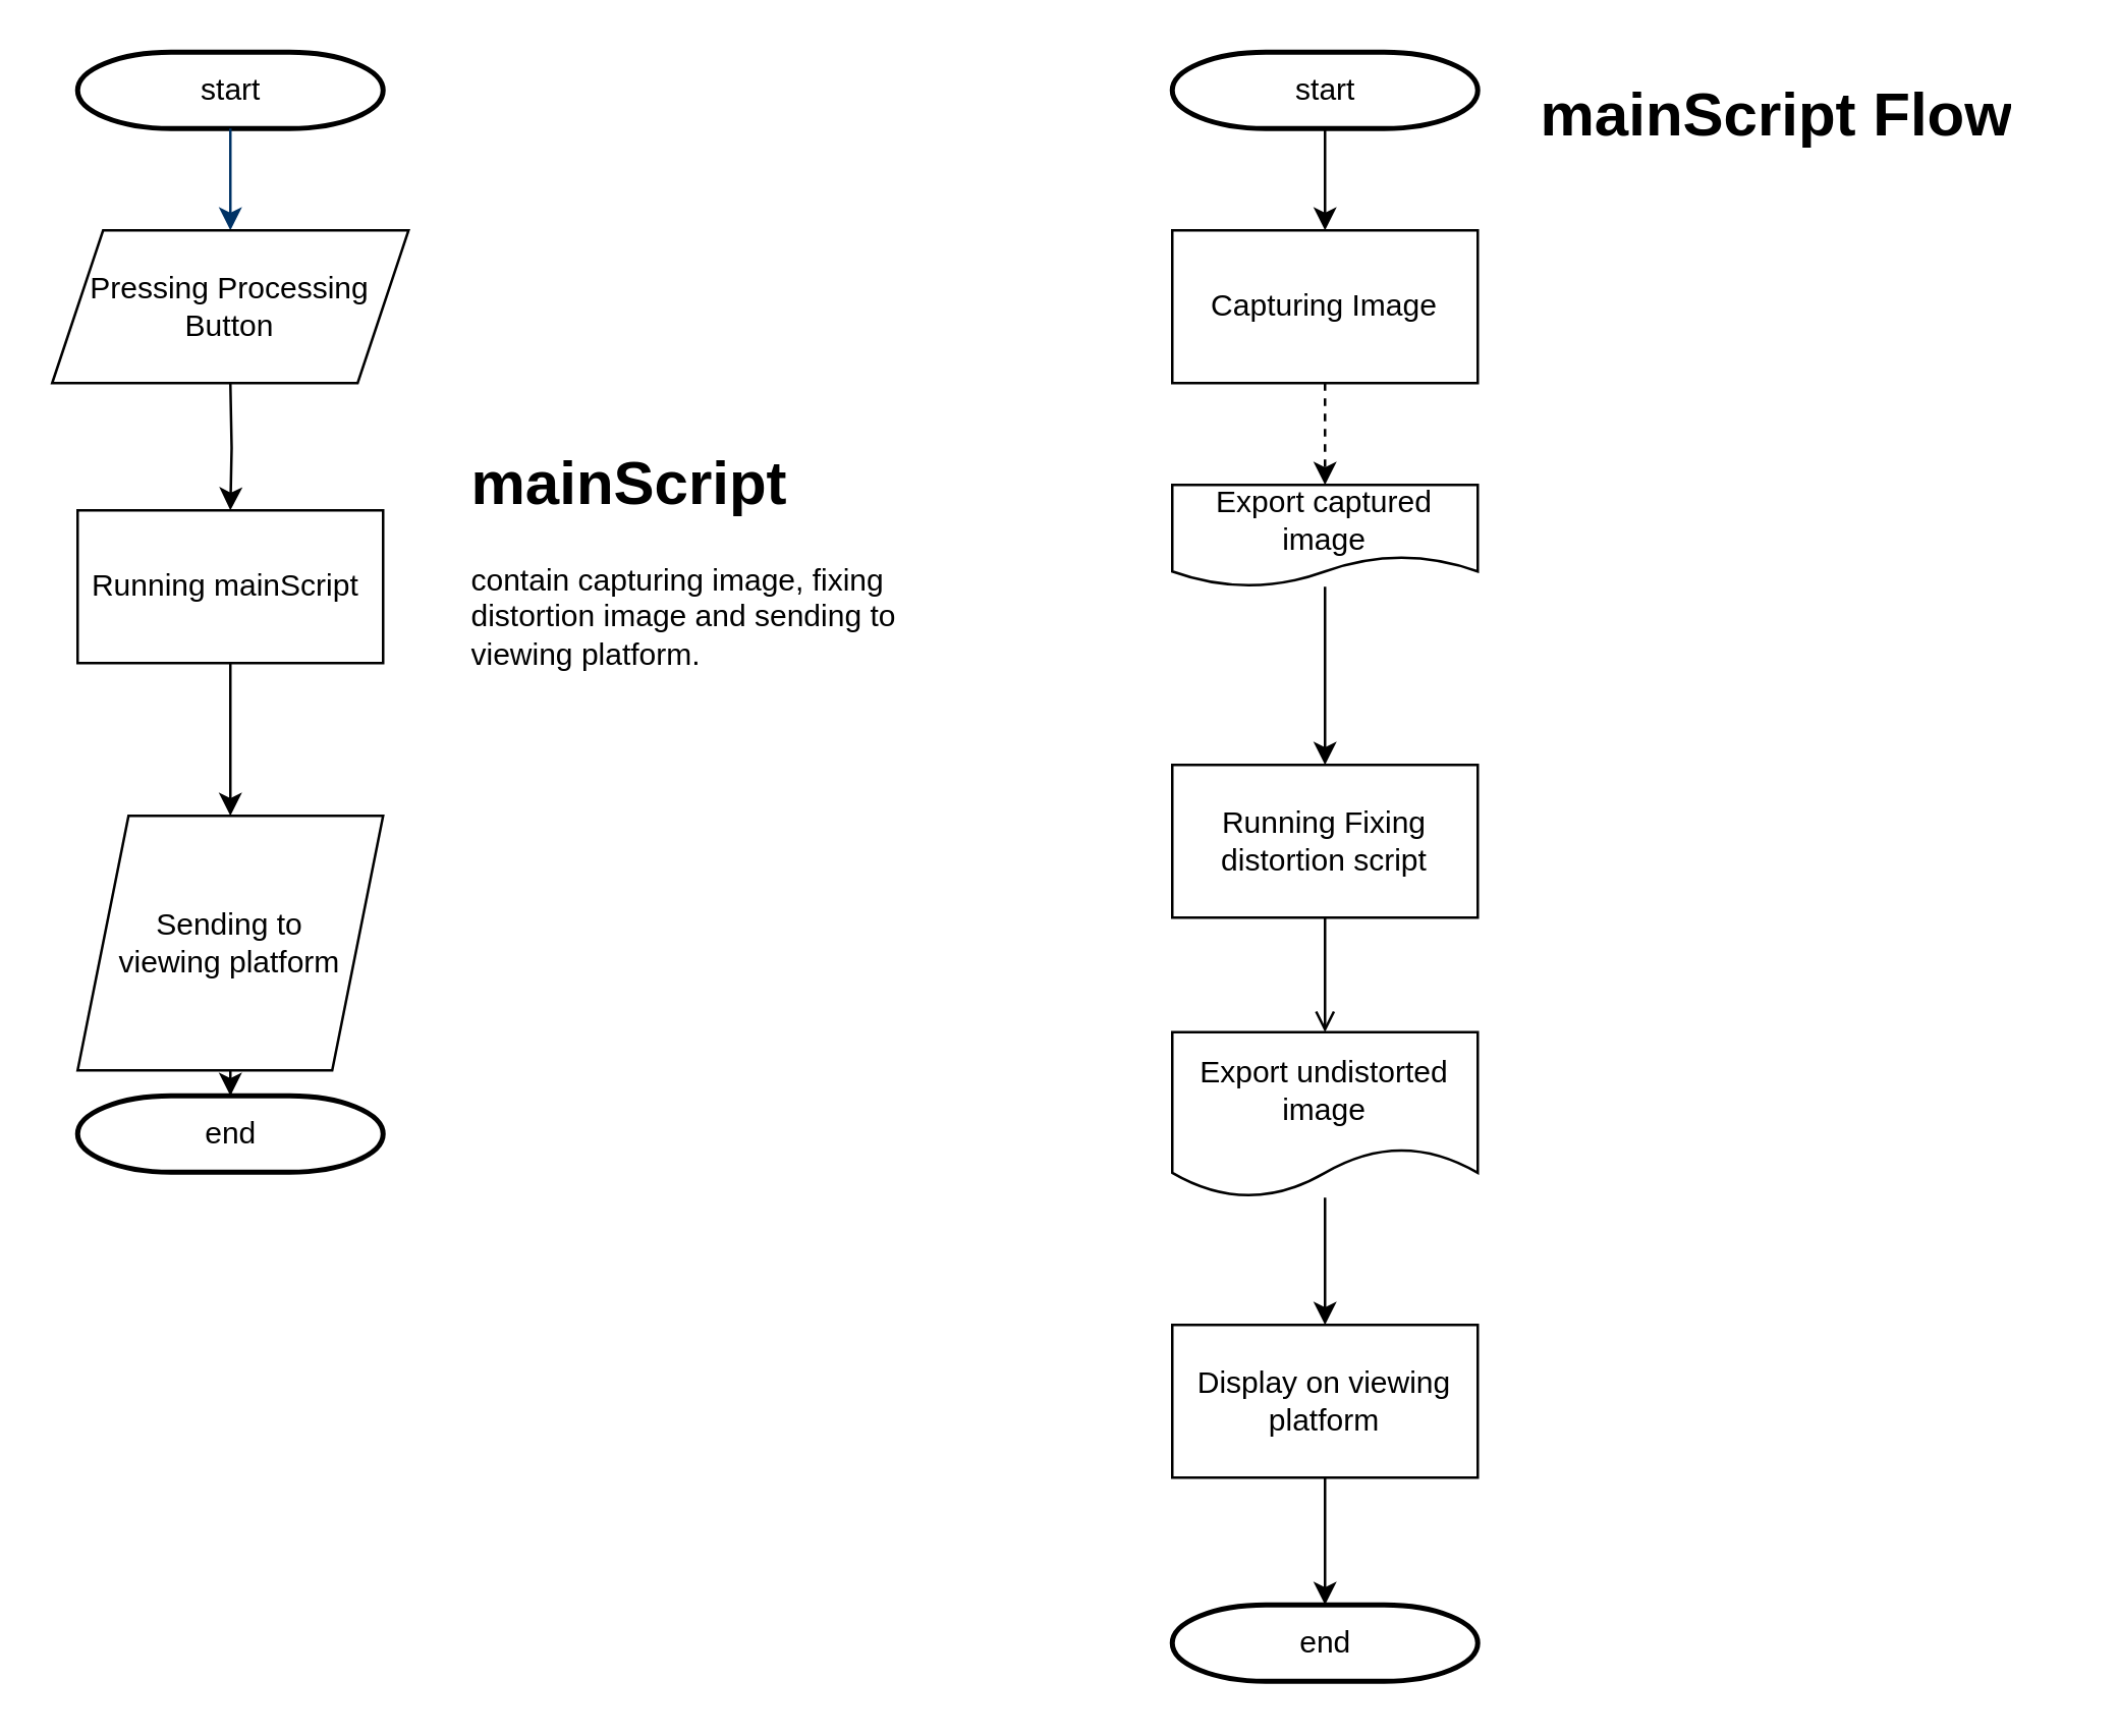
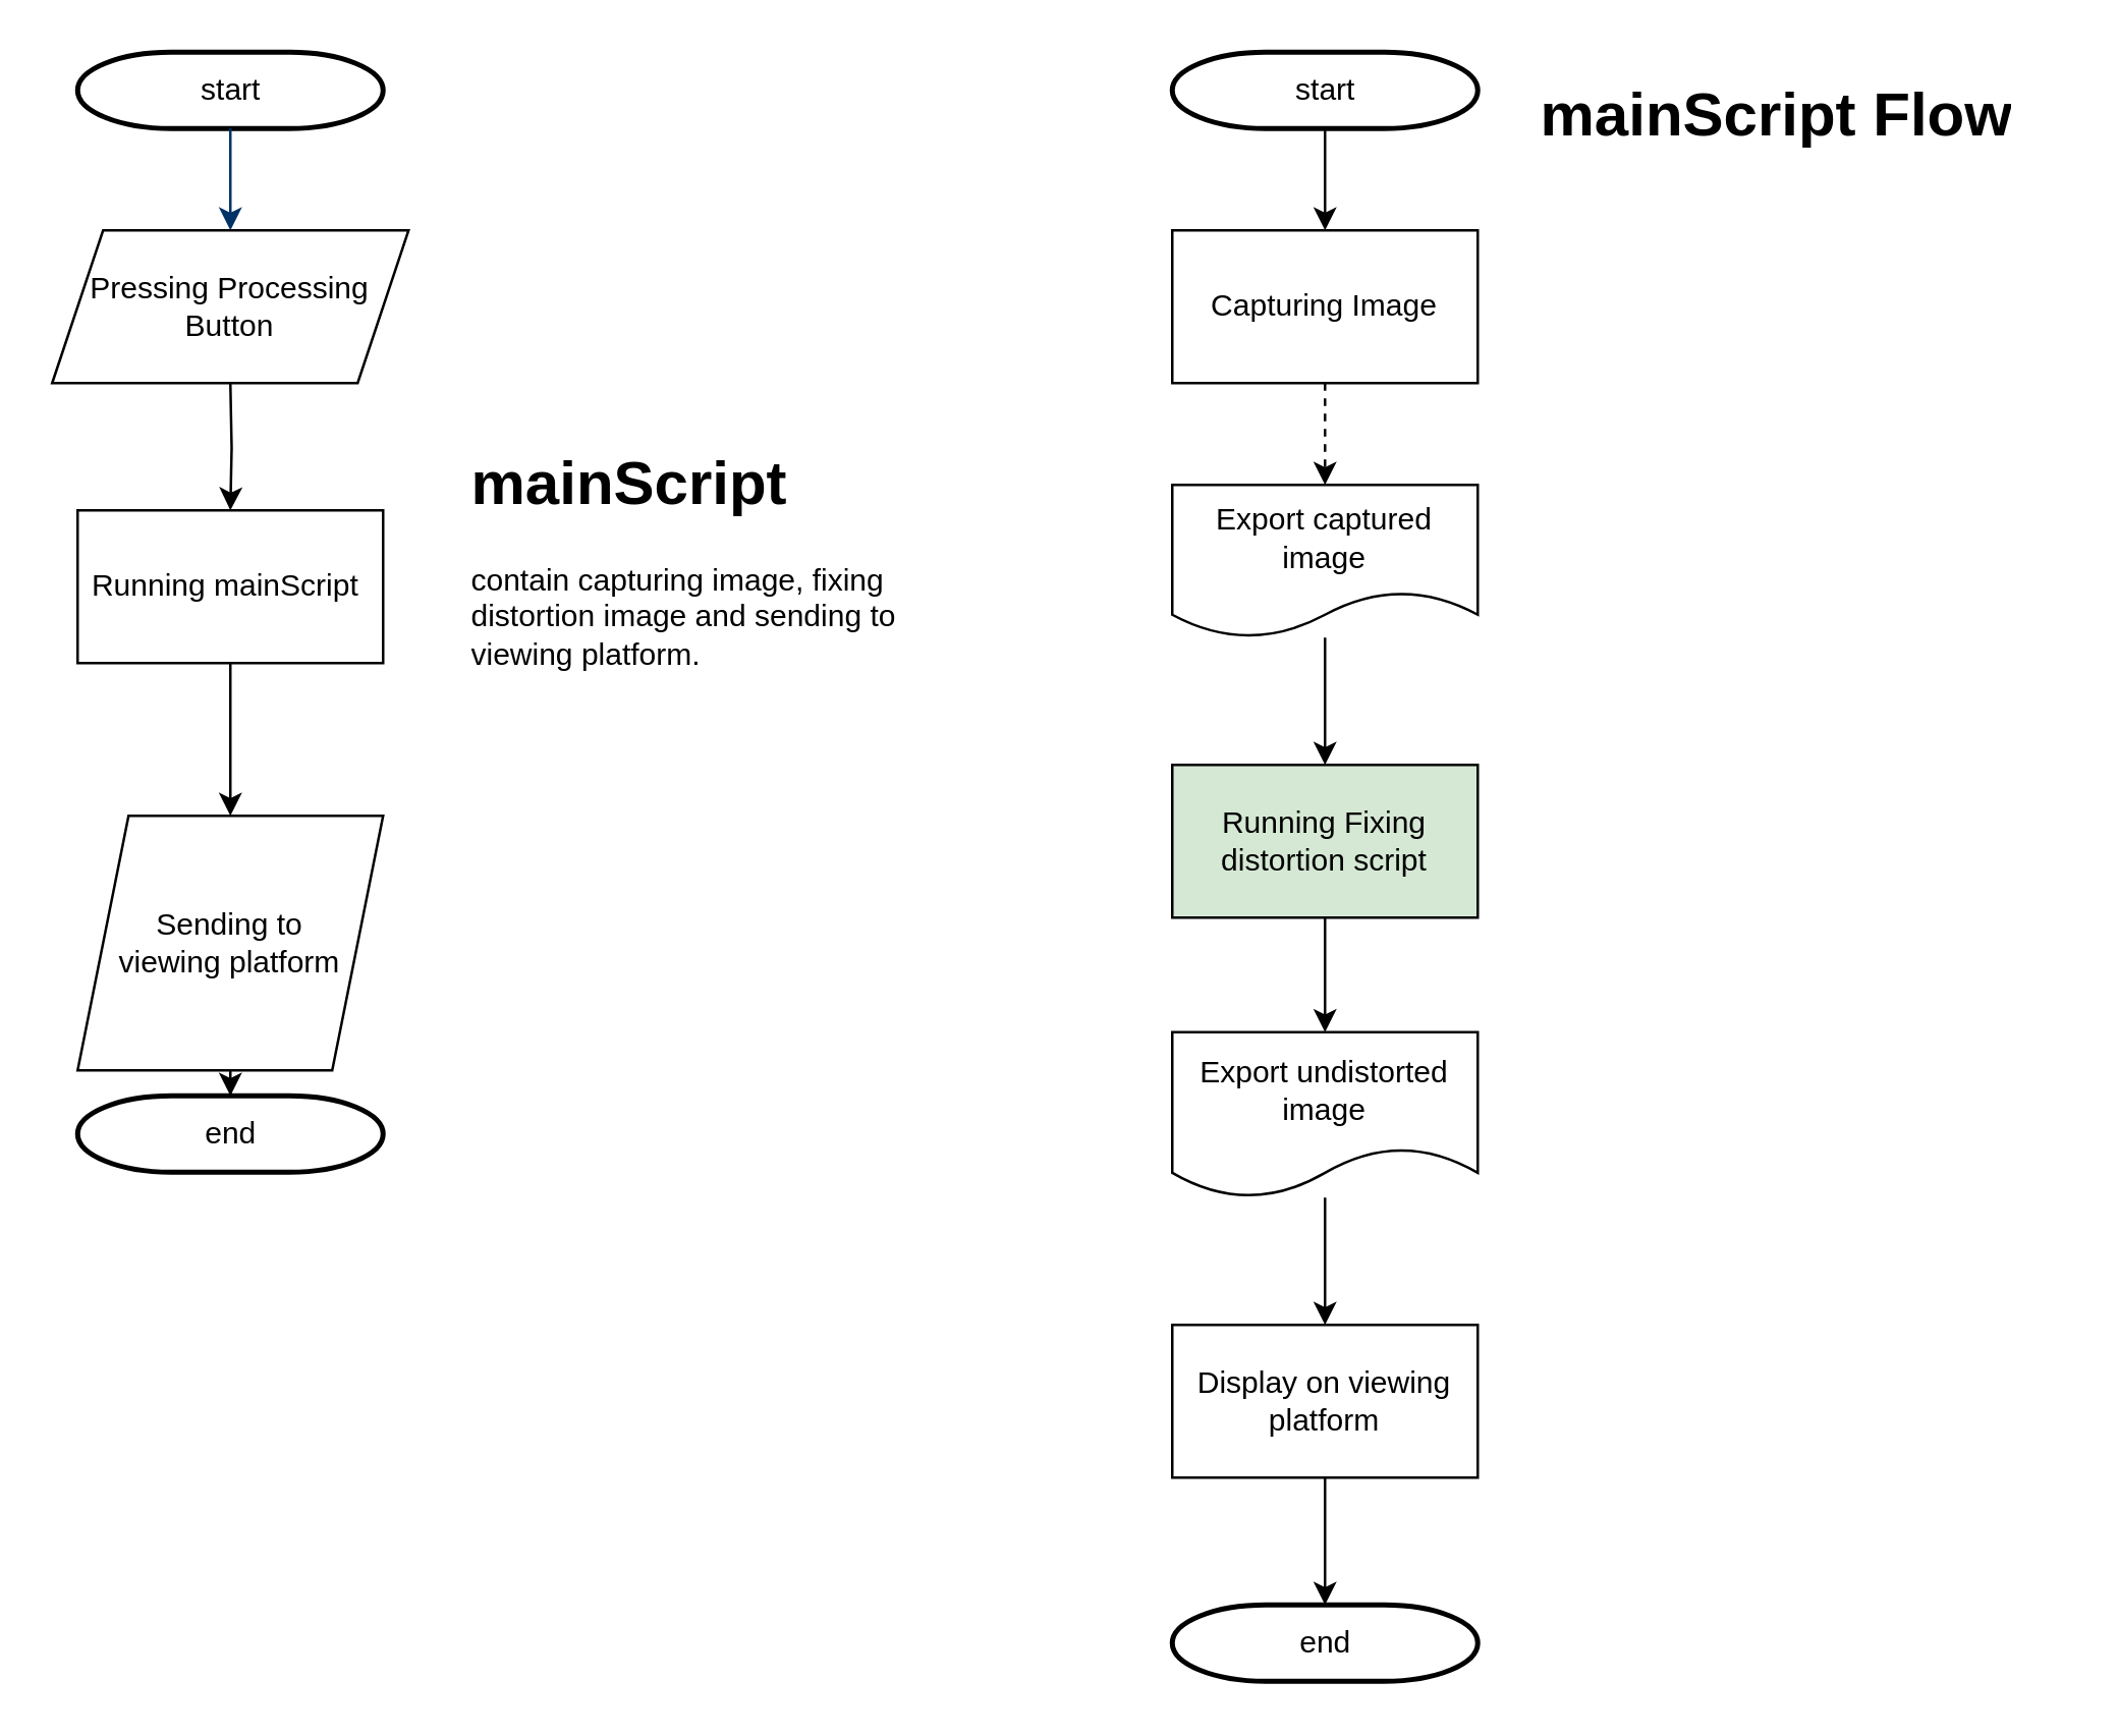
  <mxCell id="0" />
  <mxCell id="1" parent="0" />
  <mxCell id="2" value="start" style="shape=mxgraph.flowchart.terminator;strokeWidth=2;gradientColor=none;gradientDirection=north;fontStyle=0;html=1;" parent="1" vertex="1"><mxGeometry x="30" y="20" width="120" height="30" as="geometry" /></mxCell>
  <mxCell id="3" style="fontStyle=1;strokeColor=#003366;strokeWidth=1;html=1;" parent="1" source="2" edge="1"><mxGeometry relative="1" as="geometry"><mxPoint x="90" y="90" as="targetPoint" /></mxGeometry></mxCell>
  <mxCell id="4" style="edgeStyle=orthogonalEdgeStyle;rounded=0;orthogonalLoop=1;jettySize=auto;html=1;entryX=0.5;entryY=0;entryDx=0;entryDy=0;" edge="1" parent="1" target="6"><mxGeometry relative="1" as="geometry"><mxPoint x="90" y="150" as="sourcePoint" /></mxGeometry></mxCell>
  <mxCell id="5" style="edgeStyle=orthogonalEdgeStyle;rounded=0;orthogonalLoop=1;jettySize=auto;html=1;" edge="1" parent="1" source="6" target="10"><mxGeometry relative="1" as="geometry"><mxPoint x="90" y="320" as="targetPoint" /></mxGeometry></mxCell>
  <mxCell id="6" value="Running mainScript&amp;nbsp;" style="rounded=0;whiteSpace=wrap;html=1;" vertex="1" parent="1"><mxGeometry x="30" y="200" width="120" height="60" as="geometry" /></mxCell>
  <mxCell id="7" value="&lt;h1&gt;mainScript&lt;/h1&gt;&lt;div&gt;contain capturing image, fixing distortion image and sending to viewing platform.&lt;/div&gt;" style="text;html=1;strokeColor=none;fillColor=none;spacing=5;spacingTop=-20;whiteSpace=wrap;overflow=hidden;rounded=0;" vertex="1" parent="1"><mxGeometry x="180" y="170" width="190" height="120" as="geometry" /></mxCell>
  <mxCell id="8" value="&lt;span&gt;Pressing Processing Button&lt;/span&gt;" style="shape=parallelogram;perimeter=parallelogramPerimeter;whiteSpace=wrap;html=1;fixedSize=1;" vertex="1" parent="1"><mxGeometry x="20" y="90" width="140" height="60" as="geometry" /></mxCell>
  <mxCell id="9" style="edgeStyle=orthogonalEdgeStyle;rounded=0;orthogonalLoop=1;jettySize=auto;html=1;exitX=0.5;exitY=1;exitDx=0;exitDy=0;" edge="1" parent="1" source="10" target="11"><mxGeometry relative="1" as="geometry" /></mxCell>
  <mxCell id="10" value="Sending to&lt;br&gt;viewing platform" style="shape=parallelogram;perimeter=parallelogramPerimeter;whiteSpace=wrap;html=1;fixedSize=1;" vertex="1" parent="1"><mxGeometry x="30" y="320" width="120" height="100" as="geometry" /></mxCell>
  <mxCell id="11" value="end" style="shape=mxgraph.flowchart.terminator;strokeWidth=2;gradientColor=none;gradientDirection=north;fontStyle=0;html=1;" vertex="1" parent="1"><mxGeometry x="30" y="430" width="120" height="30" as="geometry" /></mxCell>
  <mxCell id="12" style="edgeStyle=orthogonalEdgeStyle;rounded=0;orthogonalLoop=1;jettySize=auto;html=1;" edge="1" parent="1" source="13" target="15"><mxGeometry relative="1" as="geometry"><mxPoint x="520" y="100" as="targetPoint" /></mxGeometry></mxCell>
  <mxCell id="13" value="start" style="shape=mxgraph.flowchart.terminator;strokeWidth=2;gradientColor=none;gradientDirection=north;fontStyle=0;html=1;" vertex="1" parent="1"><mxGeometry x="460" y="20" width="120" height="30" as="geometry" /></mxCell>
  <mxCell id="14" style="edgeStyle=orthogonalEdgeStyle;rounded=0;orthogonalLoop=1;jettySize=auto;html=1;dashed=1;" edge="1" parent="1" source="15" target="17"><mxGeometry relative="1" as="geometry"><mxPoint x="520" y="200" as="targetPoint" /></mxGeometry></mxCell>
  <mxCell id="15" value="Capturing Image" style="rounded=0;whiteSpace=wrap;html=1;" vertex="1" parent="1"><mxGeometry x="460" y="90" width="120" height="60" as="geometry" /></mxCell>
  <mxCell id="16" style="edgeStyle=orthogonalEdgeStyle;rounded=0;orthogonalLoop=1;jettySize=auto;html=1;" edge="1" parent="1" source="17"><mxGeometry relative="1" as="geometry"><mxPoint x="520" y="300" as="targetPoint" /></mxGeometry></mxCell>
- <mxCell id="17" value="Export captured image" style="shape=document;whiteSpace=wrap;html=1;boundedLbl=1;" vertex="1" parent="1"><mxGeometry x="460" y="190" width="120" height="40" as="geometry" /></mxCell>
- <mxCell id="18" style="edgeStyle=orthogonalEdgeStyle;rounded=0;orthogonalLoop=1;jettySize=auto;html=1;entryX=0.5;entryY=0;entryDx=0;entryDy=0;endArrow=open;" edge="1" parent="1" source="19" target="21"><mxGeometry relative="1" as="geometry"><mxPoint x="520" y="415" as="targetPoint" /></mxGeometry></mxCell>
- <mxCell id="19" value="Running Fixing distortion script" style="rounded=0;whiteSpace=wrap;html=1;" vertex="1" parent="1"><mxGeometry x="460" y="300" width="120" height="60" as="geometry" /></mxCell>
+ <mxCell id="17" value="Export captured image" style="shape=document;whiteSpace=wrap;html=1;boundedLbl=1;" vertex="1" parent="1"><mxGeometry x="460" y="190" width="120" height="60" as="geometry" /></mxCell>
+ <mxCell id="18" style="edgeStyle=orthogonalEdgeStyle;rounded=0;orthogonalLoop=1;jettySize=auto;html=1;entryX=0.5;entryY=0;entryDx=0;entryDy=0;" edge="1" parent="1" source="19" target="21"><mxGeometry relative="1" as="geometry"><mxPoint x="520" y="415" as="targetPoint" /></mxGeometry></mxCell>
+ <mxCell id="19" value="Running Fixing distortion script" style="rounded=0;whiteSpace=wrap;html=1;fillColor=#d5e8d4;" vertex="1" parent="1"><mxGeometry x="460" y="300" width="120" height="60" as="geometry" /></mxCell>
  <mxCell id="20" style="edgeStyle=orthogonalEdgeStyle;rounded=0;orthogonalLoop=1;jettySize=auto;html=1;" edge="1" parent="1" source="21"><mxGeometry relative="1" as="geometry"><mxPoint x="520" y="520" as="targetPoint" /></mxGeometry></mxCell>
  <mxCell id="21" value="Export undistorted image" style="shape=document;whiteSpace=wrap;html=1;boundedLbl=1;" vertex="1" parent="1"><mxGeometry x="460" y="405" width="120" height="65" as="geometry" /></mxCell>
  <mxCell id="22" style="edgeStyle=orthogonalEdgeStyle;rounded=0;orthogonalLoop=1;jettySize=auto;html=1;" edge="1" parent="1" source="23"><mxGeometry relative="1" as="geometry"><mxPoint x="520" y="630" as="targetPoint" /></mxGeometry></mxCell>
  <mxCell id="23" value="Display on viewing platform" style="rounded=0;whiteSpace=wrap;html=1;" vertex="1" parent="1"><mxGeometry x="460" y="520" width="120" height="60" as="geometry" /></mxCell>
  <mxCell id="24" value="end" style="shape=mxgraph.flowchart.terminator;strokeWidth=2;gradientColor=none;gradientDirection=north;fontStyle=0;html=1;" vertex="1" parent="1"><mxGeometry x="460" y="630" width="120" height="30" as="geometry" /></mxCell>
  <mxCell id="25" value="&lt;h1&gt;mainScript Flow&lt;/h1&gt;" style="text;html=1;strokeColor=none;fillColor=none;spacing=5;spacingTop=-20;whiteSpace=wrap;overflow=hidden;rounded=0;" vertex="1" parent="1"><mxGeometry x="600" y="25" width="210" height="40" as="geometry" /></mxCell>
